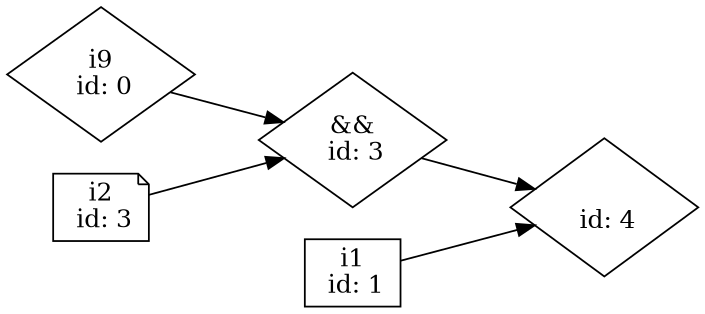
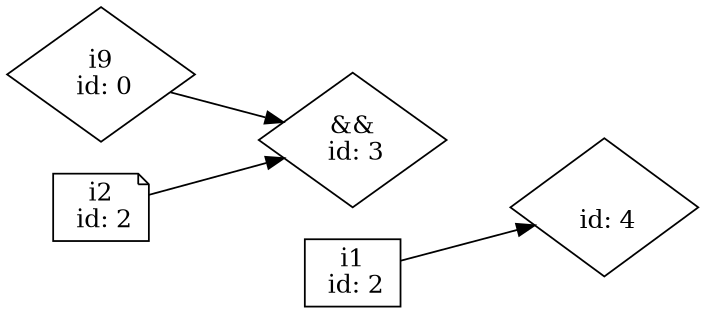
  digraph {
    rankdir=LR
    node [shape=diamond]
    n1 [label="i9\n id: 0"]
    n2 [label="&&\n id: 3"]
    n3 [label="\n id: 4"]
-   n4 [label="i1\n id: 1" shape=box]
-   n5 [label="i2\n id: 3" shape=note]
+   n4 [label="i1\n id: 2" shape=box]
+   n5 [label="i2\n id: 2" shape=note]
    n1 -> n2
-   n2 -> n3
    n4 -> n3
    n5 -> n2
  }
